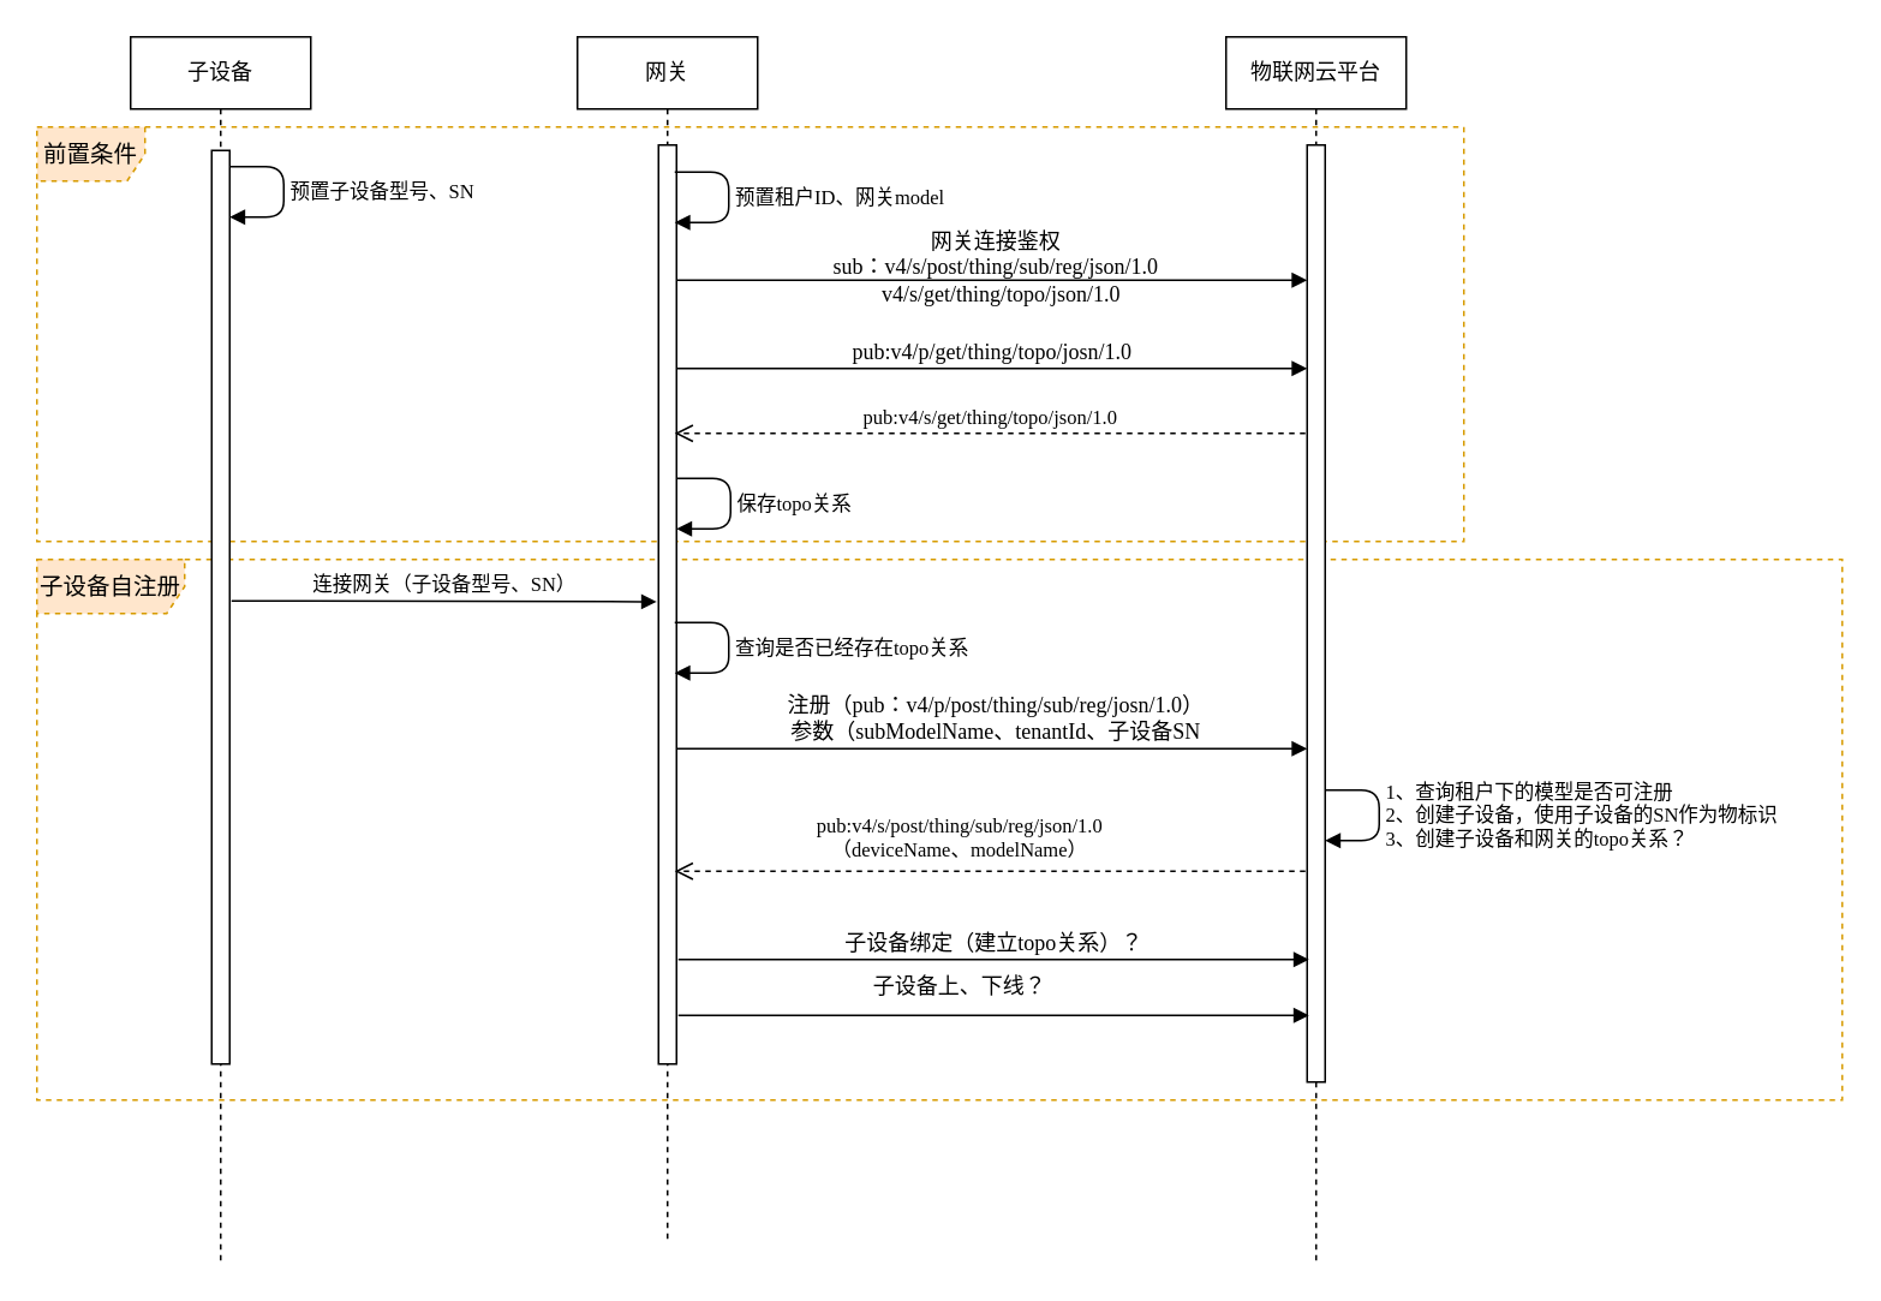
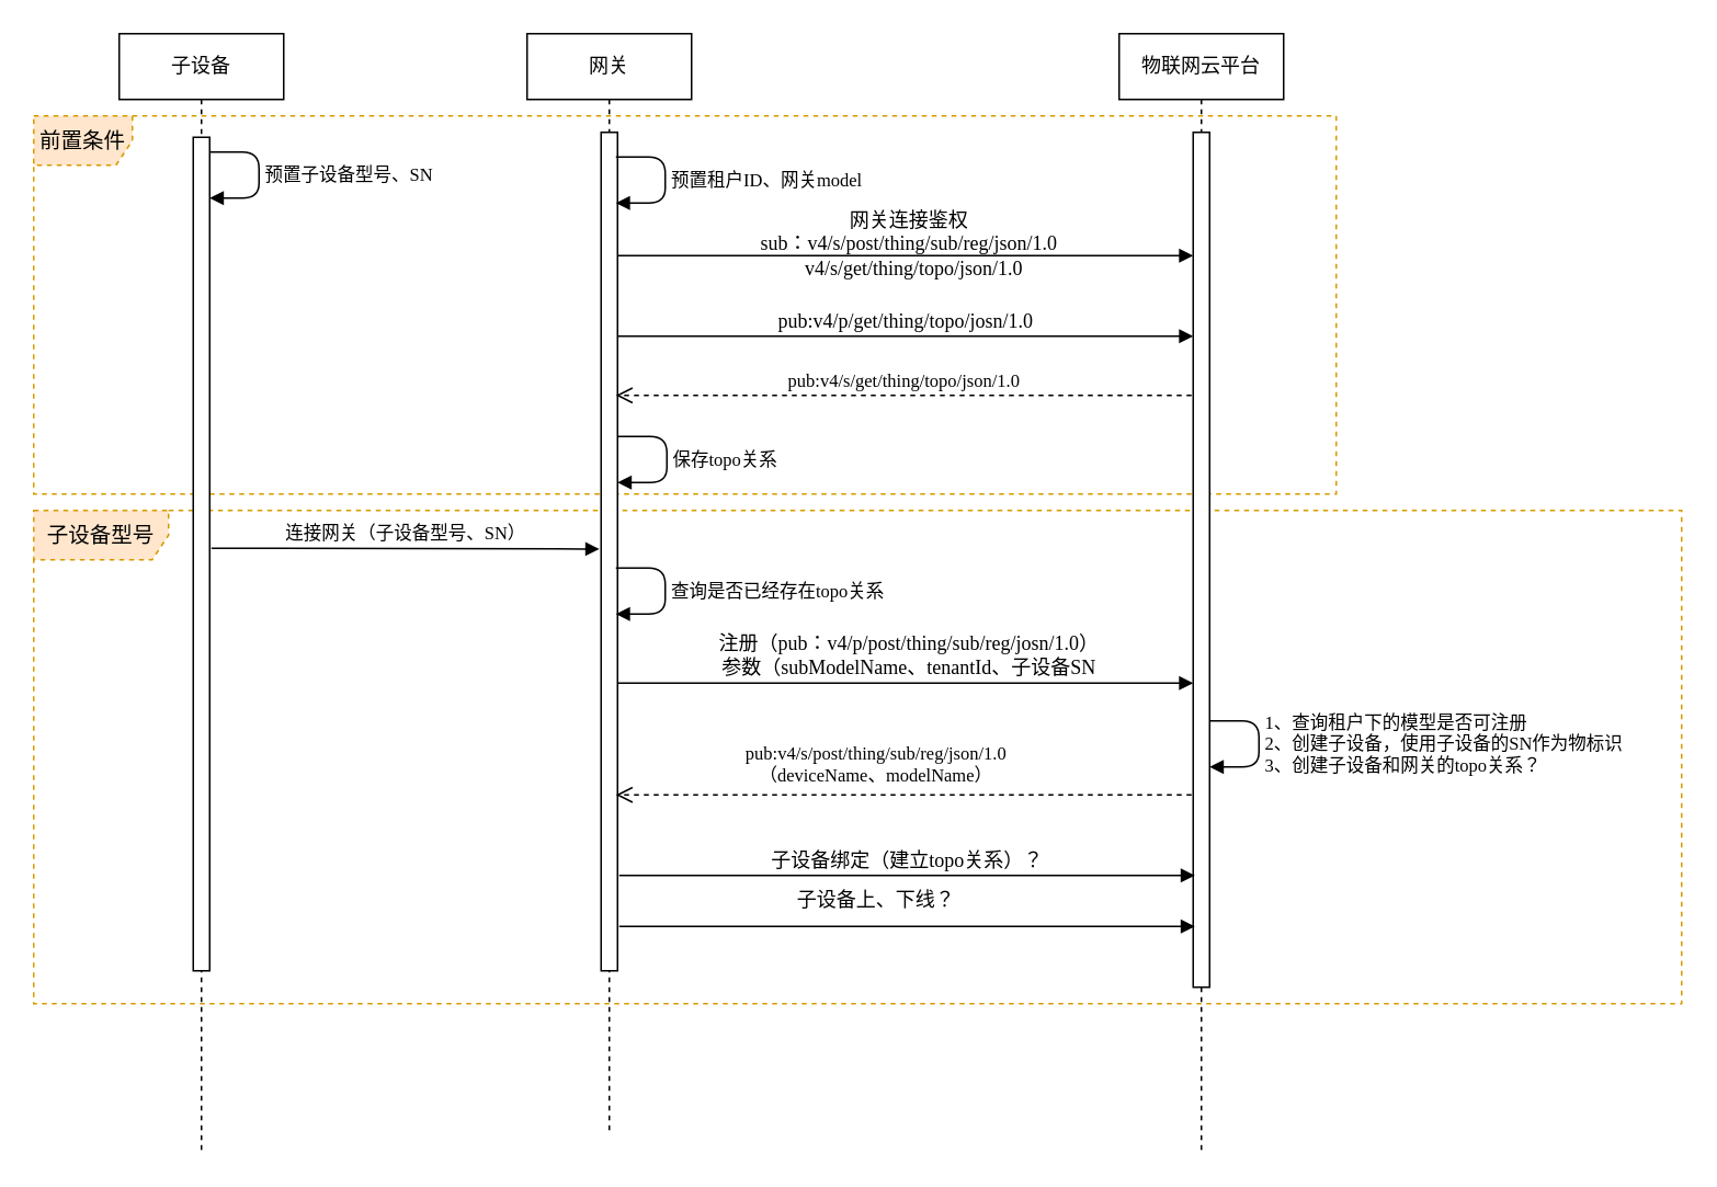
  <mxCell id="0" />
  <mxCell id="1" parent="0" />
  <mxCell id="2" value="前置条件" style="shape=umlFrame;whiteSpace=wrap;html=1;fontFamily=Verdana;fontSize=13;dashed=1;fillColor=#ffe6cc;strokeColor=#d79b00;" vertex="1" parent="1"><mxGeometry x="20" y="70" width="792" height="230" as="geometry" /></mxCell>
- <mxCell id="3" value="子设备自注册" style="shape=umlFrame;whiteSpace=wrap;html=1;dashed=1;fontFamily=Verdana;fontSize=13;strokeWidth=1;fillColor=#ffe6cc;strokeColor=#d79b00;width=82;height=30;" vertex="1" parent="1"><mxGeometry x="20" y="310" width="1002" height="300" as="geometry" /></mxCell>
+ <mxCell id="3" value="子设备型号" style="shape=umlFrame;whiteSpace=wrap;html=1;dashed=1;fontFamily=Verdana;fontSize=13;strokeWidth=1;fillColor=#ffe6cc;strokeColor=#d79b00;width=82;height=30;" vertex="1" parent="1"><mxGeometry x="20" y="310" width="1002" height="300" as="geometry" /></mxCell>
  <mxCell id="4" value="网关" style="shape=umlLifeline;perimeter=lifelinePerimeter;whiteSpace=wrap;html=1;container=1;collapsible=0;recursiveResize=0;outlineConnect=0;shadow=0;comic=0;labelBackgroundColor=none;strokeWidth=1;fontFamily=Verdana;fontSize=12;align=center;" parent="1" vertex="1"><mxGeometry x="320" y="20" width="100" height="670" as="geometry" /></mxCell>
  <mxCell id="5" value="" style="html=1;points=[];perimeter=orthogonalPerimeter;shadow=0;comic=0;labelBackgroundColor=none;strokeWidth=1;fontFamily=Verdana;fontSize=12;align=center;" parent="4" vertex="1"><mxGeometry x="45" y="60" width="10" height="510" as="geometry" /></mxCell>
  <mxCell id="6" value="预置租户ID、网关model" style="edgeStyle=orthogonalEdgeStyle;html=1;align=left;spacingLeft=2;endArrow=block;fontFamily=Verdana;" parent="4" edge="1"><mxGeometry relative="1" as="geometry"><mxPoint x="54" y="75" as="sourcePoint" /><Array as="points"><mxPoint x="84" y="75" /></Array><mxPoint x="54" y="103" as="targetPoint" /></mxGeometry></mxCell>
  <mxCell id="7" value="物联网云平台" style="shape=umlLifeline;perimeter=lifelinePerimeter;whiteSpace=wrap;html=1;container=1;collapsible=0;recursiveResize=0;outlineConnect=0;shadow=0;comic=0;labelBackgroundColor=none;strokeWidth=1;fontFamily=Verdana;fontSize=12;align=center;" parent="1" vertex="1"><mxGeometry x="680" y="20" width="100" height="680" as="geometry" /></mxCell>
  <mxCell id="8" value="" style="html=1;points=[];perimeter=orthogonalPerimeter;shadow=0;comic=0;labelBackgroundColor=none;strokeWidth=1;fontFamily=Verdana;fontSize=12;align=center;" parent="7" vertex="1"><mxGeometry x="45" y="60" width="10" height="520" as="geometry" /></mxCell>
  <mxCell id="9" value="子设备" style="shape=umlLifeline;perimeter=lifelinePerimeter;whiteSpace=wrap;html=1;container=1;collapsible=0;recursiveResize=0;outlineConnect=0;shadow=0;comic=0;labelBackgroundColor=none;strokeWidth=1;fontFamily=Verdana;fontSize=12;align=center;" parent="1" vertex="1"><mxGeometry x="72" y="20" width="100" height="680" as="geometry" /></mxCell>
  <mxCell id="10" value="" style="html=1;points=[];perimeter=orthogonalPerimeter;shadow=0;comic=0;labelBackgroundColor=none;strokeWidth=1;fontFamily=Verdana;fontSize=12;align=center;" parent="9" vertex="1"><mxGeometry x="45" y="63" width="10" height="507" as="geometry" /></mxCell>
  <mxCell id="11" value="预置子设备型号、SN" style="edgeStyle=orthogonalEdgeStyle;html=1;align=left;spacingLeft=2;endArrow=block;fontFamily=Verdana;" parent="9" edge="1"><mxGeometry relative="1" as="geometry"><mxPoint x="55" y="72" as="sourcePoint" /><Array as="points"><mxPoint x="85" y="72" /></Array><mxPoint x="55" y="100" as="targetPoint" /></mxGeometry></mxCell>
  <mxCell id="12" value="连接网关（子设备型号、SN）" style="html=1;verticalAlign=bottom;endArrow=block;entryX=-0.1;entryY=0.298;entryDx=0;entryDy=0;entryPerimeter=0;fontFamily=Verdana;" parent="9" edge="1"><mxGeometry width="80" relative="1" as="geometry"><mxPoint x="56" y="313" as="sourcePoint" /><mxPoint x="292" y="313.46" as="targetPoint" /></mxGeometry></mxCell>
  <mxCell id="13" value="pub:v4/p/get/thing/topo/josn/1.0" style="html=1;verticalAlign=bottom;endArrow=block;entryX=0;entryY=0;labelBackgroundColor=none;fontFamily=Verdana;fontSize=12;edgeStyle=elbowEdgeStyle;elbow=vertical;" parent="1" edge="1"><mxGeometry relative="1" as="geometry"><mxPoint x="375" y="204" as="sourcePoint" /><mxPoint x="725" y="204" as="targetPoint" /></mxGeometry></mxCell>
  <mxCell id="14" value="网关连接鉴权&lt;br&gt;sub：v4/s/post/thing/sub/reg/json/1.0&lt;br&gt;&amp;nbsp; v4/s/get/thing/topo/json/1.0&lt;span style=&quot;color: rgba(0 , 0 , 0 , 0) ; font-size: 0px&quot;&gt;%3CmxGraphModel%3E%3Croot%3E%3CmxCell%20id%3D%220%22%2F%3E%3CmxCell%20id%3D%221%22%20parent%3D%220%22%2F%3E%3CmxCell%20id%3D%222%22%20value%3D%22%E8%BF%9E%E6%8E%A5%E9%89%B4%E6%9D%83%22%20style%3D%22html%3D1%3BverticalAlign%3Dbottom%3BendArrow%3Dblock%3BentryX%3D0%3BentryY%3D0%3BlabelBackgroundColor%3Dnone%3BfontFamily%3DVerdana%3BfontSize%3D12%3BedgeStyle%3DelbowEdgeStyle%3Belbow%3Dvertical%3B%22%20edge%3D%221%22%20parent%3D%221%22%3E%3CmxGeometry%20x%3D%220.011%22%20relative%3D%221%22%20as%3D%22geometry%22%3E%3CmxPoint%20x%3D%22403%22%20y%3D%22210%22%20as%3D%22sourcePoint%22%2F%3E%3CmxPoint%20x%3D%22753%22%20y%3D%22210.0%22%20as%3D%22targetPoint%22%2F%3E%3CmxPoint%20as%3D%22offset%22%2F%3E%3C%2FmxGeometry%3E%3C%2FmxCell%3E%3C%2Froot%3E%3C%2FmxGraphModel%3E&lt;/span&gt;" style="html=1;verticalAlign=bottom;endArrow=block;entryX=0;entryY=0;labelBackgroundColor=none;fontFamily=Verdana;fontSize=12;edgeStyle=elbowEdgeStyle;elbow=vertical;" parent="1" edge="1"><mxGeometry x="0.011" y="-17" relative="1" as="geometry"><mxPoint x="375" y="155" as="sourcePoint" /><mxPoint x="725" y="155" as="targetPoint" /><mxPoint as="offset" /></mxGeometry></mxCell>
  <mxCell id="15" value="pub:v4/s/get/thing/topo/json/1.0" style="html=1;verticalAlign=bottom;endArrow=open;dashed=1;endSize=8;fontFamily=Verdana;" parent="1" edge="1"><mxGeometry relative="1" as="geometry"><mxPoint x="724" y="240" as="sourcePoint" /><mxPoint x="374" y="240" as="targetPoint" /></mxGeometry></mxCell>
  <mxCell id="16" value="保存topo关系" style="edgeStyle=orthogonalEdgeStyle;html=1;align=left;spacingLeft=2;endArrow=block;fontFamily=Verdana;" parent="1" edge="1"><mxGeometry relative="1" as="geometry"><mxPoint x="375" y="265" as="sourcePoint" /><Array as="points"><mxPoint x="405" y="265" /></Array><mxPoint x="375" y="293" as="targetPoint" /></mxGeometry></mxCell>
  <mxCell id="17" value="查询是否已经存在topo关系" style="edgeStyle=orthogonalEdgeStyle;html=1;align=left;spacingLeft=2;endArrow=block;fontFamily=Verdana;" parent="1" edge="1"><mxGeometry relative="1" as="geometry"><mxPoint x="374" y="345" as="sourcePoint" /><Array as="points"><mxPoint x="404" y="345" /></Array><mxPoint x="374" y="373" as="targetPoint" /></mxGeometry></mxCell>
  <mxCell id="18" value="注册（pub：v4/p/post/thing/sub/reg/josn/1.0）&lt;br&gt;参数（subModelName、tenantId、子设备SN" style="html=1;verticalAlign=bottom;endArrow=block;entryX=0;entryY=0;labelBackgroundColor=none;fontFamily=Verdana;fontSize=12;edgeStyle=elbowEdgeStyle;elbow=vertical;" parent="1" edge="1"><mxGeometry x="0.011" relative="1" as="geometry"><mxPoint x="375" y="415" as="sourcePoint" /><mxPoint x="725" y="415" as="targetPoint" /><mxPoint as="offset" /></mxGeometry></mxCell>
  <mxCell id="19" value="1、查询租户下的模型是否可注册&lt;br&gt;2、创建子设备，使用子设备的SN作为物标识&lt;br&gt;3、创建子设备和网关的topo关系？" style="edgeStyle=orthogonalEdgeStyle;html=1;align=left;spacingLeft=2;endArrow=block;fontFamily=Verdana;" parent="1" edge="1"><mxGeometry relative="1" as="geometry"><mxPoint x="735" y="438" as="sourcePoint" /><Array as="points"><mxPoint x="765" y="438" /></Array><mxPoint x="735" y="466" as="targetPoint" /></mxGeometry></mxCell>
  <mxCell id="20" value="pub:v4/s/post/thing/sub/reg/json/1.0&lt;br&gt;（deviceName、modelName）" style="html=1;verticalAlign=bottom;endArrow=open;dashed=1;endSize=8;fontFamily=Verdana;" parent="1" edge="1"><mxGeometry x="0.097" y="-3" relative="1" as="geometry"><mxPoint x="724" y="483" as="sourcePoint" /><mxPoint x="374" y="483" as="targetPoint" /><mxPoint as="offset" /></mxGeometry></mxCell>
  <mxCell id="21" value="子设备上、下线？" style="html=1;verticalAlign=bottom;endArrow=block;entryX=0;entryY=0;labelBackgroundColor=none;fontFamily=Verdana;fontSize=12;edgeStyle=elbowEdgeStyle;elbow=vertical;" parent="1" edge="1"><mxGeometry x="-0.109" y="7" relative="1" as="geometry"><mxPoint x="376" y="563" as="sourcePoint" /><mxPoint x="726" y="563" as="targetPoint" /><mxPoint as="offset" /></mxGeometry></mxCell>
  <mxCell id="22" value="子设备绑定（建立topo关系）？" style="html=1;verticalAlign=bottom;endArrow=block;entryX=0;entryY=0;labelBackgroundColor=none;fontFamily=Verdana;fontSize=12;edgeStyle=elbowEdgeStyle;elbow=vertical;" edge="1" parent="1"><mxGeometry relative="1" as="geometry"><mxPoint x="376" y="532" as="sourcePoint" /><mxPoint x="726" y="532" as="targetPoint" /></mxGeometry></mxCell>
